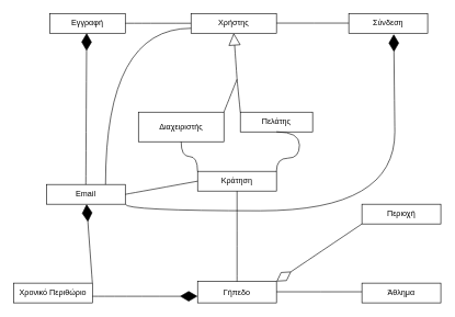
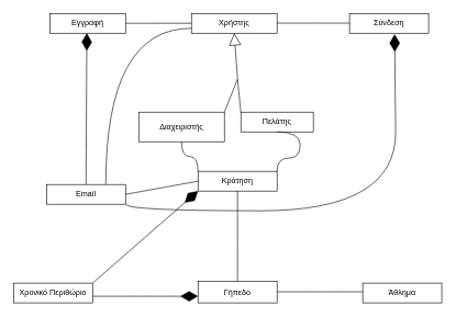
  <mxCell id="0" />
  <mxCell id="1" parent="0" />
  <mxCell id="2" value="Χρήστης" style="rounded=0;whiteSpace=wrap;html=1;" vertex="1" parent="1"><mxGeometry x="290" y="20" width="130" height="30" as="geometry" /></mxCell>
  <mxCell id="3" value="Πελάτης" style="rounded=0;whiteSpace=wrap;html=1;" vertex="1" parent="1"><mxGeometry x="365" y="170" width="110" height="30" as="geometry" /></mxCell>
  <mxCell id="4" value="Διαχειριστής" style="rounded=0;whiteSpace=wrap;html=1;" vertex="1" parent="1"><mxGeometry x="210" y="170" width="130" height="45" as="geometry" /></mxCell>
  <mxCell id="5" value="Εγγραφή" style="rounded=0;whiteSpace=wrap;html=1;" vertex="1" parent="1"><mxGeometry x="75" y="20" width="115" height="30" as="geometry" /></mxCell>
- <mxCell id="6" value="Περιοχή" style="rounded=0;whiteSpace=wrap;html=1;" vertex="1" parent="1"><mxGeometry x="550" y="310" width="120" height="30" as="geometry" /></mxCell>
  <mxCell id="7" value="Σύνδεση" style="rounded=0;whiteSpace=wrap;html=1;" vertex="1" parent="1"><mxGeometry x="530" y="20" width="120" height="30" as="geometry" /></mxCell>
  <mxCell id="8" style="edgeStyle=none;curved=1;rounded=0;orthogonalLoop=1;jettySize=auto;html=1;exitX=0.5;exitY=1;exitDx=0;exitDy=0;fontSize=12;startSize=8;endSize=8;" edge="1" parent="1"><mxGeometry relative="1" as="geometry"><mxPoint x="360" y="300" as="sourcePoint" /><mxPoint x="360" y="300" as="targetPoint" /></mxGeometry></mxCell>
  <mxCell id="9" value="Γήπεδο" style="rounded=0;whiteSpace=wrap;html=1;" vertex="1" parent="1"><mxGeometry x="300" y="427.5" width="120" height="32.5" as="geometry" /></mxCell>
  <mxCell id="10" value="Email" style="rounded=0;whiteSpace=wrap;html=1;" vertex="1" parent="1"><mxGeometry x="70" y="280" width="120" height="30" as="geometry" /></mxCell>
  <mxCell id="11" value="Άθλημα" style="rounded=0;whiteSpace=wrap;html=1;" vertex="1" parent="1"><mxGeometry x="550" y="430" width="120" height="30" as="geometry" /></mxCell>
  <mxCell id="12" value="Χρονικό Περιθώριο" style="rounded=0;whiteSpace=wrap;html=1;" vertex="1" parent="1"><mxGeometry x="20" y="430" width="120" height="30" as="geometry" /></mxCell>
  <mxCell id="13" value="" style="endArrow=none;html=1;rounded=0;fontSize=12;startSize=8;endSize=8;curved=1;entryX=0;entryY=0;entryDx=0;entryDy=0;" edge="1" parent="1" target="3"><mxGeometry width="50" height="50" relative="1" as="geometry"><mxPoint x="360" y="120" as="sourcePoint" /><mxPoint x="430" y="120" as="targetPoint" /></mxGeometry></mxCell>
  <mxCell id="14" value="" style="endArrow=none;html=1;rounded=0;fontSize=12;startSize=8;endSize=8;curved=1;exitX=1;exitY=0;exitDx=0;exitDy=0;" edge="1" parent="1" source="4"><mxGeometry width="50" height="50" relative="1" as="geometry"><mxPoint x="310" y="170" as="sourcePoint" /><mxPoint x="360" y="120" as="targetPoint" /></mxGeometry></mxCell>
  <mxCell id="15" value="" style="endArrow=none;html=1;edgeStyle=orthogonalEdgeStyle;rounded=0;fontSize=12;startSize=8;endSize=8;curved=1;" edge="1" parent="1"><mxGeometry relative="1" as="geometry"><mxPoint x="420" y="34.62" as="sourcePoint" /><mxPoint x="530" y="34.62" as="targetPoint" /><Array as="points"><mxPoint x="480" y="34.62" /><mxPoint x="480" y="34.62" /></Array></mxGeometry></mxCell>
  <mxCell id="16" value="" style="endArrow=none;html=1;edgeStyle=orthogonalEdgeStyle;rounded=0;fontSize=12;startSize=8;endSize=8;curved=1;" edge="1" parent="1"><mxGeometry relative="1" as="geometry"><mxPoint x="190" y="34.87" as="sourcePoint" /><mxPoint x="290" y="34.87" as="targetPoint" /></mxGeometry></mxCell>
  <mxCell id="17" value="" style="endArrow=block;endSize=16;endFill=0;html=1;rounded=0;fontSize=12;curved=1;entryX=0.5;entryY=1;entryDx=0;entryDy=0;" edge="1" parent="1"><mxGeometry x="0.393" y="-24" width="160" relative="1" as="geometry"><mxPoint x="360" y="120" as="sourcePoint" /><mxPoint x="355" y="50" as="targetPoint" /><mxPoint as="offset" /></mxGeometry></mxCell>
  <mxCell id="18" value="Κράτηση" style="rounded=0;whiteSpace=wrap;html=1;" vertex="1" parent="1"><mxGeometry x="300" y="260" width="120" height="30" as="geometry" /></mxCell>
  <mxCell id="19" value="" style="endArrow=diamondThin;endFill=1;endSize=24;html=1;rounded=0;fontSize=12;curved=1;entryX=0.5;entryY=1;entryDx=0;entryDy=0;exitX=0.5;exitY=0;exitDx=0;exitDy=0;" edge="1" parent="1" source="10"><mxGeometry width="160" relative="1" as="geometry"><mxPoint x="128.75" y="260" as="sourcePoint" /><mxPoint x="131.25" y="50" as="targetPoint" /></mxGeometry></mxCell>
  <mxCell id="20" value="" style="endArrow=none;html=1;edgeStyle=orthogonalEdgeStyle;rounded=0;fontSize=12;startSize=8;endSize=8;curved=1;exitX=0.75;exitY=0;exitDx=0;exitDy=0;entryX=0;entryY=0.75;entryDx=0;entryDy=0;" edge="1" parent="1" source="10" target="2"><mxGeometry relative="1" as="geometry"><mxPoint x="160" y="110" as="sourcePoint" /><mxPoint x="320" y="110" as="targetPoint" /></mxGeometry></mxCell>
  <mxCell id="21" value="" style="endArrow=diamondThin;endFill=1;endSize=24;html=1;rounded=0;fontSize=12;curved=1;entryX=0.57;entryY=1.052;entryDx=0;entryDy=0;entryPerimeter=0;" edge="1" parent="1" target="7"><mxGeometry width="160" relative="1" as="geometry"><mxPoint x="600" y="200" as="sourcePoint" /><mxPoint x="770" y="190" as="targetPoint" /></mxGeometry></mxCell>
  <mxCell id="22" value="" style="endArrow=none;html=1;edgeStyle=orthogonalEdgeStyle;rounded=0;fontSize=12;startSize=8;endSize=8;curved=1;exitX=1;exitY=0;exitDx=0;exitDy=0;entryX=0.5;entryY=1;entryDx=0;entryDy=0;" edge="1" parent="1" source="18" target="3"><mxGeometry relative="1" as="geometry"><mxPoint x="390" y="240" as="sourcePoint" /><mxPoint x="550" y="240" as="targetPoint" /><Array as="points"><mxPoint x="420" y="240" /><mxPoint x="455" y="240" /></Array></mxGeometry></mxCell>
  <mxCell id="23" value="" style="endArrow=none;html=1;edgeStyle=orthogonalEdgeStyle;rounded=0;fontSize=12;startSize=8;endSize=8;curved=1;entryX=0;entryY=0;entryDx=0;entryDy=0;exitX=0.5;exitY=1;exitDx=0;exitDy=0;" edge="1" parent="1" source="4" target="18"><mxGeometry relative="1" as="geometry"><mxPoint x="220" y="230" as="sourcePoint" /><mxPoint x="380" y="230" as="targetPoint" /></mxGeometry></mxCell>
  <mxCell id="24" value="" style="endArrow=none;html=1;edgeStyle=orthogonalEdgeStyle;rounded=0;fontSize=12;startSize=8;endSize=8;curved=1;exitX=1;exitY=1;exitDx=0;exitDy=0;" edge="1" parent="1" source="10"><mxGeometry relative="1" as="geometry"><mxPoint x="470" y="240" as="sourcePoint" /><mxPoint x="600" y="200" as="targetPoint" /></mxGeometry></mxCell>
  <mxCell id="25" value="" style="endArrow=none;html=1;rounded=0;fontSize=12;startSize=8;endSize=8;curved=1;entryX=0.5;entryY=1;entryDx=0;entryDy=0;exitX=0.5;exitY=0;exitDx=0;exitDy=0;" edge="1" parent="1" source="9" target="18"><mxGeometry width="50" height="50" relative="1" as="geometry"><mxPoint x="360" y="400" as="sourcePoint" /><mxPoint x="410" y="350" as="targetPoint" /></mxGeometry></mxCell>
- <mxCell id="26" value="" style="endArrow=diamondThin;endFill=1;endSize=24;html=1;rounded=0;fontSize=12;curved=1;exitX=1;exitY=0;exitDx=0;exitDy=0;" edge="1" parent="1" source="12" target="10"><mxGeometry width="160" relative="1" as="geometry"><mxPoint x="150" y="380" as="sourcePoint" /><mxPoint x="310" y="380" as="targetPoint" /></mxGeometry></mxCell>
- <mxCell id="27" value="" style="endArrow=diamondThin;endFill=0;endSize=24;html=1;rounded=0;fontSize=12;curved=1;entryX=1;entryY=0;entryDx=0;entryDy=0;exitX=0;exitY=1;exitDx=0;exitDy=0;" edge="1" parent="1" source="6" target="9"><mxGeometry width="160" relative="1" as="geometry"><mxPoint x="590" y="390" as="sourcePoint" /><mxPoint x="600" y="400" as="targetPoint" /></mxGeometry></mxCell>
+ <mxCell id="26" value="" style="endArrow=diamondThin;endFill=1;endSize=24;html=1;rounded=0;fontSize=12;curved=1;exitX=1;exitY=0;exitDx=0;exitDy=0;entryX=0;entryY=1;entryDx=0;entryDy=0;" edge="1" parent="1" source="12" target="18"><mxGeometry width="160" relative="1" as="geometry"><mxPoint x="150" y="380" as="sourcePoint" /><mxPoint x="310" y="380" as="targetPoint" /></mxGeometry></mxCell>
  <mxCell id="28" value="" style="endArrow=diamondThin;endFill=1;endSize=24;html=1;rounded=0;fontSize=12;curved=1;" edge="1" parent="1"><mxGeometry width="160" relative="1" as="geometry"><mxPoint x="140" y="450" as="sourcePoint" /><mxPoint x="300" y="450" as="targetPoint" /></mxGeometry></mxCell>
  <mxCell id="29" value="" style="endArrow=none;html=1;edgeStyle=orthogonalEdgeStyle;rounded=0;fontSize=12;startSize=8;endSize=8;curved=1;" edge="1" parent="1"><mxGeometry relative="1" as="geometry"><mxPoint x="420" y="443.19" as="sourcePoint" /><mxPoint x="550" y="443.19" as="targetPoint" /><Array as="points"><mxPoint x="490" y="443.19" /><mxPoint x="490" y="443.19" /></Array></mxGeometry></mxCell>
  <mxCell id="30" value="" style="endArrow=none;html=1;rounded=0;fontSize=12;startSize=8;endSize=8;curved=1;exitX=1;exitY=0.5;exitDx=0;exitDy=0;entryX=0;entryY=0.5;entryDx=0;entryDy=0;" edge="1" parent="1" source="10" target="18"><mxGeometry width="50" height="50" relative="1" as="geometry"><mxPoint x="210" y="300" as="sourcePoint" /><mxPoint x="260" y="250" as="targetPoint" /></mxGeometry></mxCell>
